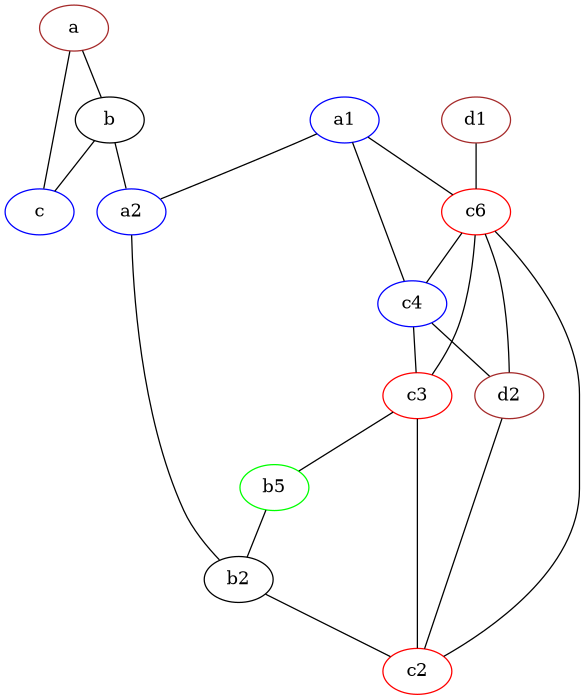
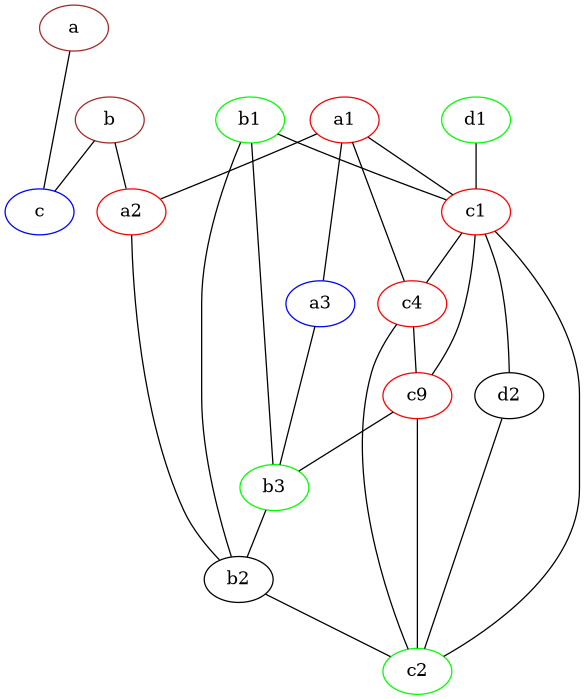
  graph {
    node [color=blue]
    a [color=brown]
-   b [color=""]
+   b [color=brown]
    c
-   a2
-   a1
-   c1 [color=red label=c6]
-   c4
+   a2 [color=red]
+   a1 [color=red]
+   a3
+   c1 [color=red]
+   c4 [color=red]
    b2 [color=black]
-   b3 [color=green label=b5]
-   c2 [color=red]
-   c3 [color=red]
-   d2 [color=brown]
-   d1 [color=brown]
-   a -- b
+   b3 [color=green]
+   b1 [color=green]
+   c2 [color=green]
+   c3 [color=red label=c9]
+   d2 [color=black]
+   d1 [color=green]
    a -- c
    b -- c
    b -- a2
    a2 -- b2
    a1 -- a2
+   a1 -- a3
    a1 -- c1
    a1 -- c4
+   a3 -- b3
    c1 -- c4
    c1 -- c2
    c1 -- c3
    c1 -- d2
-   c4 -- d2
+   c4 -- c2
    c4 -- c3
    b2 -- c2
    b3 -- b2
+   b1 -- c1
+   b1 -- b2
+   b1 -- b3
    c3 -- b3
    c3 -- c2
    d2 -- c2
    d1 -- c1
  }
